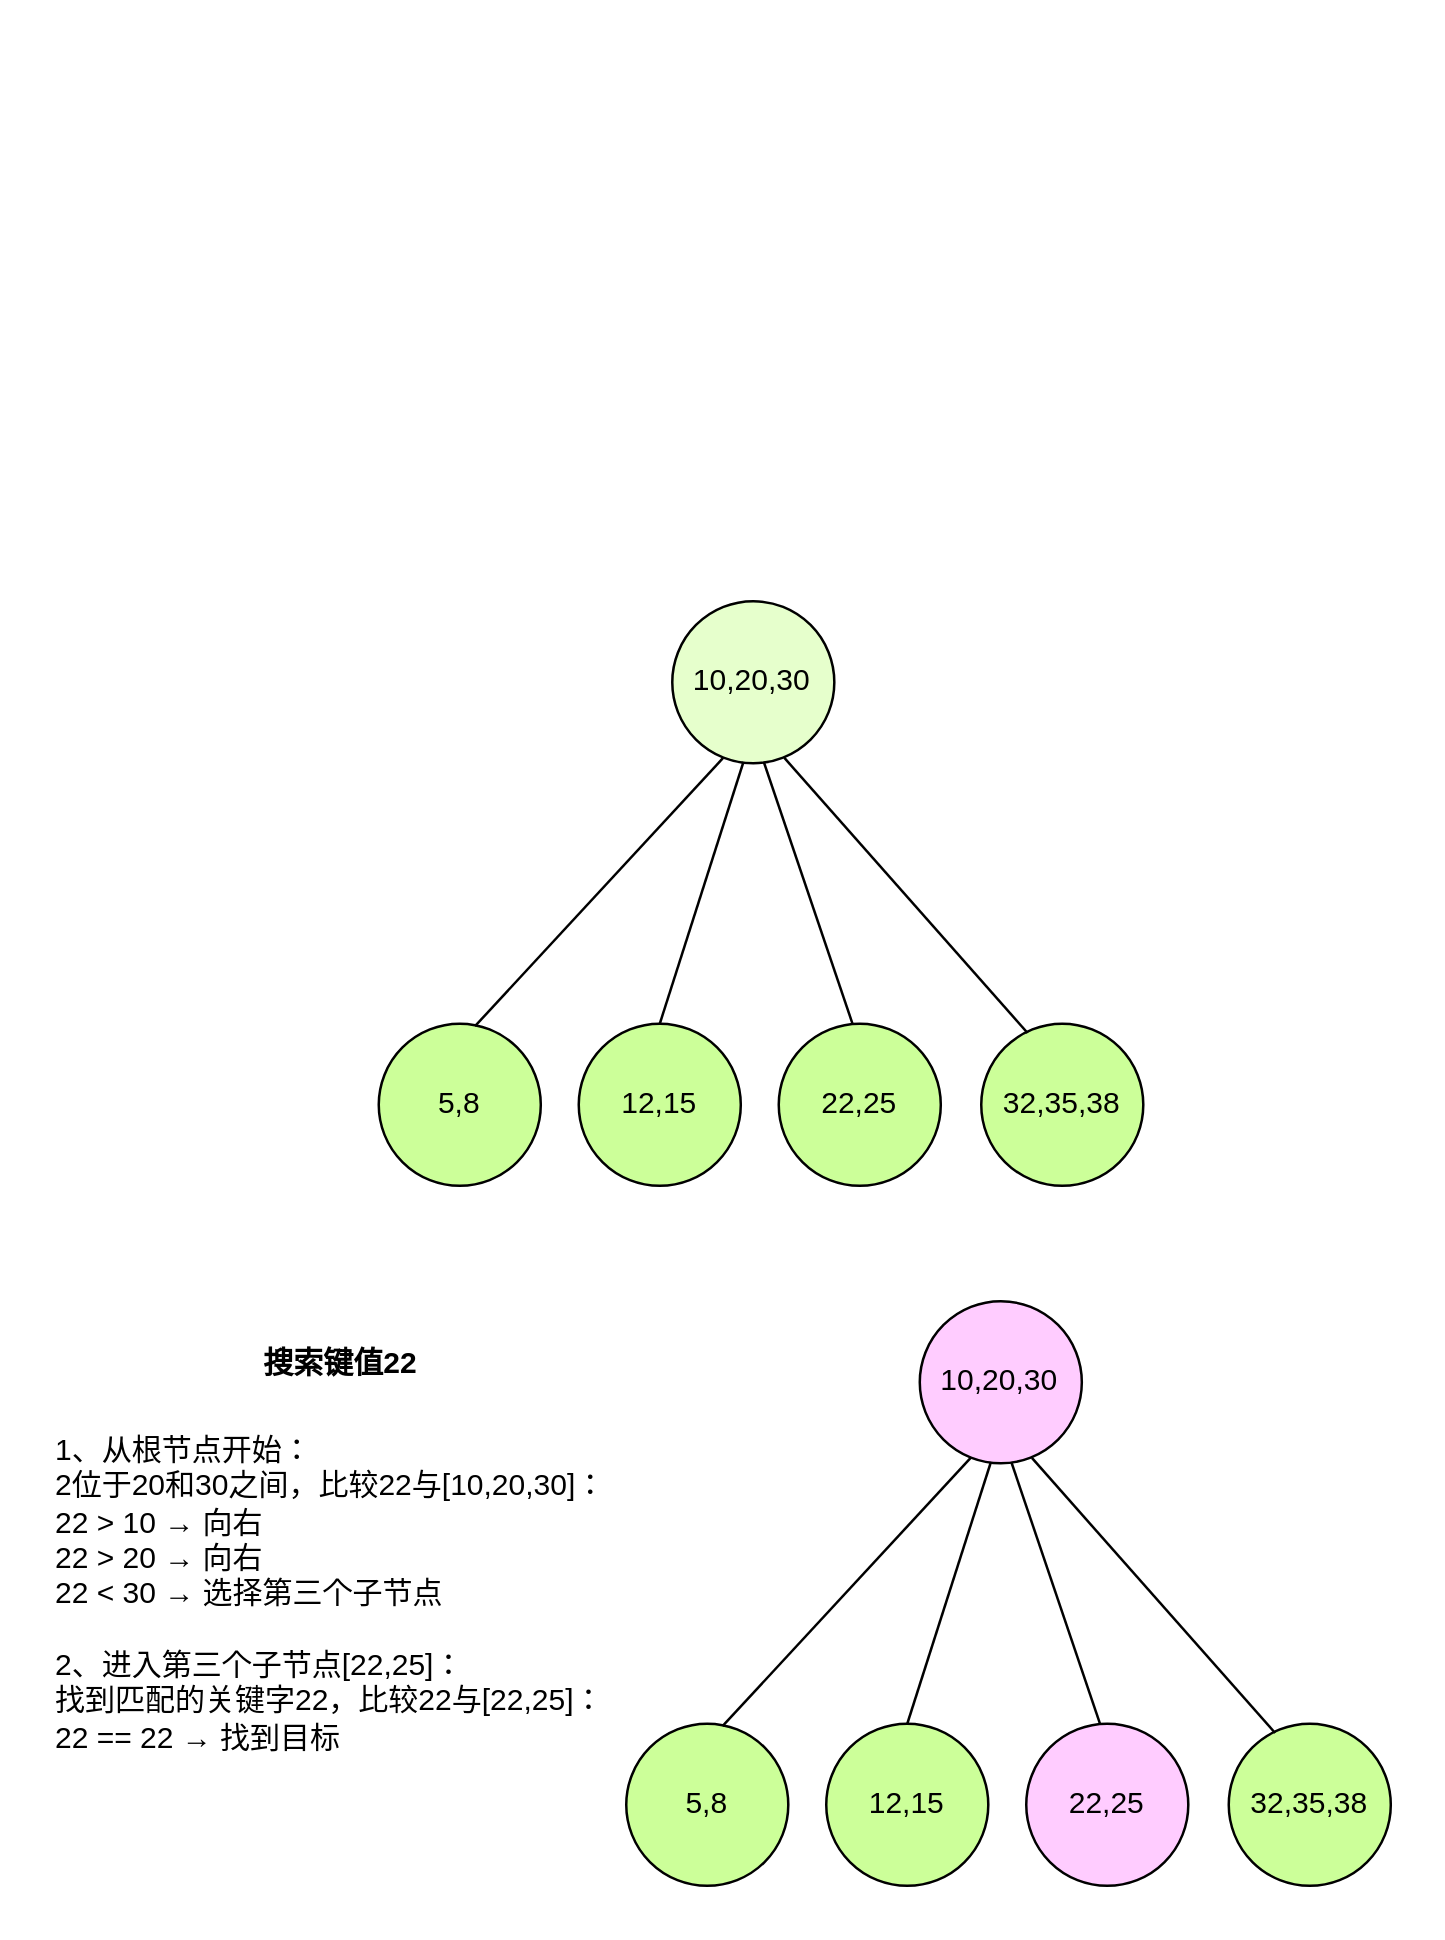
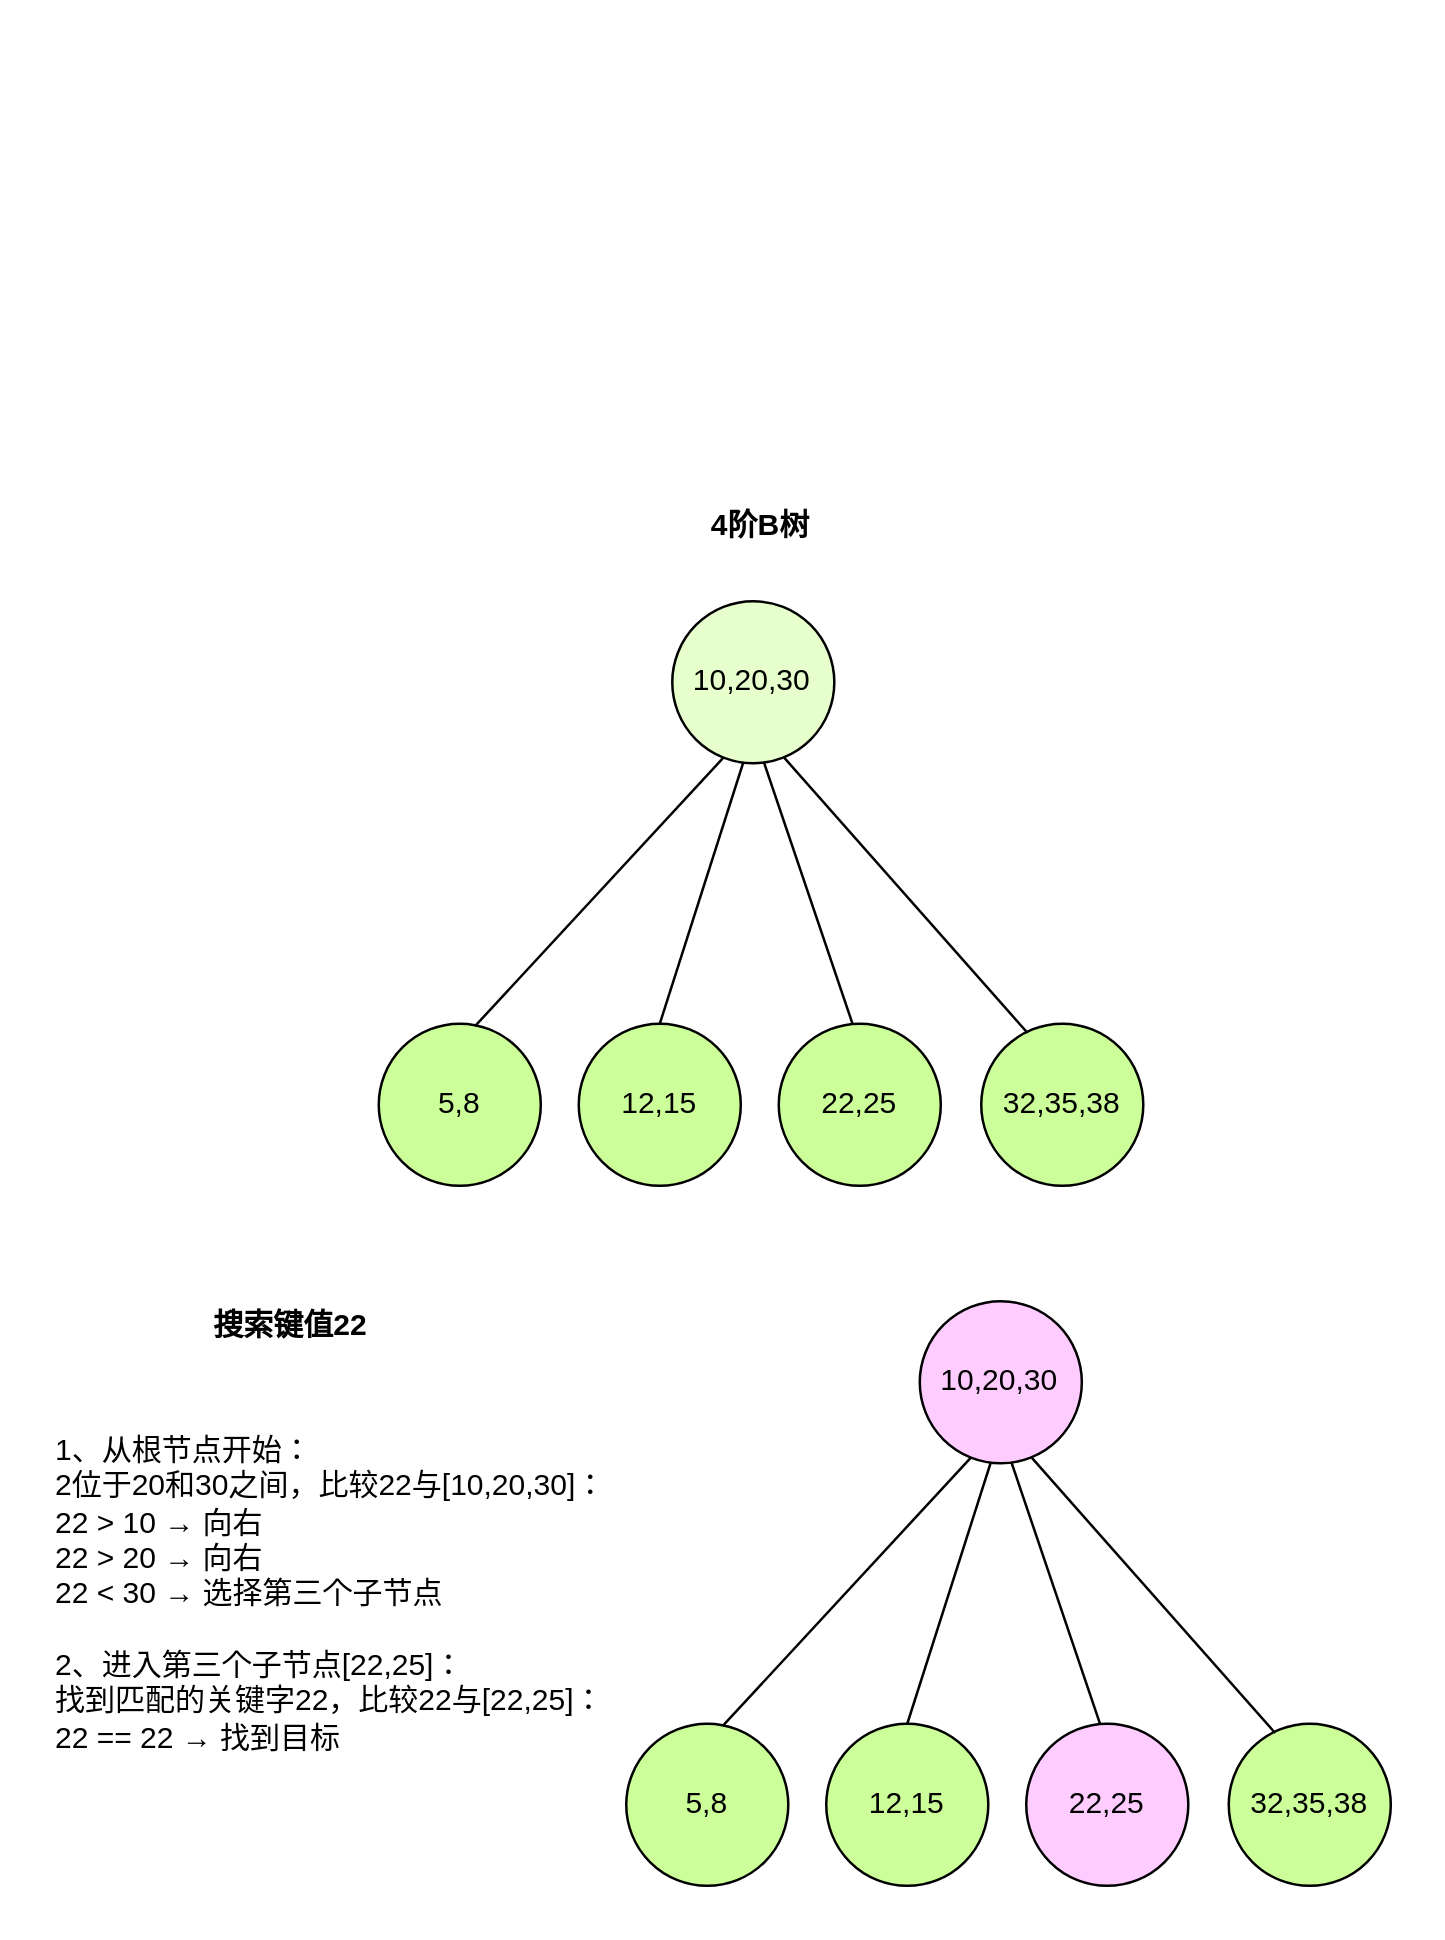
  <mxCell id="0" />
  <mxCell id="1" parent="0" />
  <mxCell id="2" style="edgeStyle=orthogonalEdgeStyle;rounded=0;orthogonalLoop=1;jettySize=auto;html=1;exitX=0.5;exitY=1;exitDx=0;exitDy=0;" parent="1" edge="1"><mxGeometry relative="1" as="geometry"><mxPoint x="145.75" y="20" as="sourcePoint" /><mxPoint x="145.75" y="20" as="targetPoint" /></mxGeometry></mxCell>
- <mxCell id="4" value="&lt;b&gt;搜索键值22&lt;/b&gt;" style="text;strokeColor=none;align=center;fillColor=none;html=1;verticalAlign=middle;whiteSpace=wrap;rounded=0;" parent="1" vertex="1"><mxGeometry x="101" y="535" width="70" height="20" as="geometry" /></mxCell>
+ <mxCell id="3" value="&lt;b&gt;4阶B树&lt;/b&gt;" style="text;strokeColor=none;align=center;fillColor=none;html=1;verticalAlign=middle;whiteSpace=wrap;rounded=0;" parent="1" vertex="1"><mxGeometry x="278.91" y="200" width="50" height="20" as="geometry" /></mxCell>
+ <mxCell id="4" value="&lt;b&gt;搜索键值22&lt;/b&gt;" style="text;strokeColor=none;align=center;fillColor=none;html=1;verticalAlign=middle;whiteSpace=wrap;rounded=0;" parent="1" vertex="1"><mxGeometry x="81" y="520" width="70" height="20" as="geometry" /></mxCell>
  <mxCell id="5" value="" style="group" parent="1" vertex="1" connectable="0"><mxGeometry x="151" y="240" width="305.818" height="233.818" as="geometry" /></mxCell>
  <mxCell id="6" value="10,20,30" style="ellipse;whiteSpace=wrap;html=1;aspect=fixed;fillColor=#E6FFCC;" parent="5" vertex="1"><mxGeometry x="117.41" width="64.818" height="64.818" as="geometry" /></mxCell>
  <mxCell id="7" value="5,8" style="ellipse;whiteSpace=wrap;html=1;aspect=fixed;fillColor=#CCFF99;" parent="5" vertex="1"><mxGeometry y="169" width="64.818" height="64.818" as="geometry" /></mxCell>
  <mxCell id="8" value="22,25" style="ellipse;whiteSpace=wrap;html=1;aspect=fixed;fillColor=#CCFF99;" parent="5" vertex="1"><mxGeometry x="160" y="169" width="64.818" height="64.818" as="geometry" /></mxCell>
  <mxCell id="9" value="" style="endArrow=none;html=1;rounded=0;exitX=0.594;exitY=0.015;exitDx=0;exitDy=0;exitPerimeter=0;entryX=0.314;entryY=0.967;entryDx=0;entryDy=0;entryPerimeter=0;" parent="5" source="7" target="6" edge="1"><mxGeometry width="50" height="50" relative="1" as="geometry"><mxPoint x="102.23" y="150" as="sourcePoint" /><mxPoint x="152.23" y="60" as="targetPoint" /></mxGeometry></mxCell>
  <mxCell id="10" value="" style="endArrow=none;html=1;rounded=0;exitX=0.457;exitY=0.005;exitDx=0;exitDy=0;entryX=0.565;entryY=0.992;entryDx=0;entryDy=0;entryPerimeter=0;exitPerimeter=0;" parent="5" source="8" target="6" edge="1"><mxGeometry width="50" height="50" relative="1" as="geometry"><mxPoint x="233.23" y="150" as="sourcePoint" /><mxPoint x="182.23" y="61" as="targetPoint" /></mxGeometry></mxCell>
  <mxCell id="11" value="12,15" style="ellipse;whiteSpace=wrap;html=1;aspect=fixed;fillColor=#CCFF99;" parent="5" vertex="1"><mxGeometry x="80.0" y="169" width="64.818" height="64.818" as="geometry" /></mxCell>
  <mxCell id="12" value="" style="endArrow=none;html=1;rounded=0;exitX=0.5;exitY=0;exitDx=0;exitDy=0;entryX=0.439;entryY=0.992;entryDx=0;entryDy=0;entryPerimeter=0;" parent="5" source="11" target="6" edge="1"><mxGeometry width="50" height="50" relative="1" as="geometry"><mxPoint x="170" y="210" as="sourcePoint" /><mxPoint x="233" y="120" as="targetPoint" /></mxGeometry></mxCell>
  <mxCell id="13" value="32,35,38" style="ellipse;whiteSpace=wrap;html=1;aspect=fixed;fillColor=#CCFF99;" parent="5" vertex="1"><mxGeometry x="241" y="169" width="64.818" height="64.818" as="geometry" /></mxCell>
  <mxCell id="14" value="" style="endArrow=none;html=1;rounded=0;exitX=0.286;exitY=0.057;exitDx=0;exitDy=0;entryX=0.692;entryY=0.967;entryDx=0;entryDy=0;entryPerimeter=0;exitPerimeter=0;" parent="5" source="13" target="6" edge="1"><mxGeometry width="50" height="50" relative="1" as="geometry"><mxPoint x="260" y="140" as="sourcePoint" /><mxPoint x="192" y="51" as="targetPoint" /></mxGeometry></mxCell>
  <mxCell id="15" value="&lt;div&gt;1、从根节点开始：&lt;/div&gt;&lt;div&gt;2位于20和30之间，比较22与[10,20,30]：&lt;/div&gt;&lt;div&gt;22 &amp;gt; 10 → 向右&lt;/div&gt;&lt;div&gt;22 &amp;gt; 20 → 向右&lt;/div&gt;&lt;div&gt;22 &amp;lt; 30 → 选择第三个子节点&lt;/div&gt;&lt;div&gt;&lt;br&gt;&lt;/div&gt;&lt;div&gt;2、进入第三个子节点[22,25]：&lt;/div&gt;&lt;div&gt;找到匹配的关键字22，比较22与[22,25]：&lt;/div&gt;&lt;div&gt;22 == 22 → 找到目标&lt;/div&gt;" style="text;strokeColor=none;align=left;fillColor=none;html=1;verticalAlign=middle;whiteSpace=wrap;rounded=0;" parent="1" vertex="1"><mxGeometry x="20" y="571.91" width="230" height="130" as="geometry" /></mxCell>
  <mxCell id="16" value="" style="group" parent="1" vertex="1" connectable="0"><mxGeometry x="250" y="520" width="305.818" height="233.818" as="geometry" /></mxCell>
  <mxCell id="17" value="10,20,30" style="ellipse;whiteSpace=wrap;html=1;aspect=fixed;fillColor=#FFCCFF;" parent="16" vertex="1"><mxGeometry x="117.41" width="64.818" height="64.818" as="geometry" /></mxCell>
  <mxCell id="18" value="5,8" style="ellipse;whiteSpace=wrap;html=1;aspect=fixed;fillColor=#CCFF99;" parent="16" vertex="1"><mxGeometry y="169" width="64.818" height="64.818" as="geometry" /></mxCell>
  <mxCell id="19" value="22,25" style="ellipse;whiteSpace=wrap;html=1;aspect=fixed;fillColor=#FFCCFF;" parent="16" vertex="1"><mxGeometry x="160" y="169" width="64.818" height="64.818" as="geometry" /></mxCell>
  <mxCell id="20" value="" style="endArrow=none;html=1;rounded=0;exitX=0.594;exitY=0.015;exitDx=0;exitDy=0;exitPerimeter=0;entryX=0.314;entryY=0.967;entryDx=0;entryDy=0;entryPerimeter=0;" parent="16" source="18" target="17" edge="1"><mxGeometry width="50" height="50" relative="1" as="geometry"><mxPoint x="102.23" y="150" as="sourcePoint" /><mxPoint x="152.23" y="60" as="targetPoint" /></mxGeometry></mxCell>
  <mxCell id="21" value="" style="endArrow=none;html=1;rounded=0;exitX=0.457;exitY=0.005;exitDx=0;exitDy=0;entryX=0.565;entryY=0.992;entryDx=0;entryDy=0;entryPerimeter=0;exitPerimeter=0;" parent="16" source="19" target="17" edge="1"><mxGeometry width="50" height="50" relative="1" as="geometry"><mxPoint x="233.23" y="150" as="sourcePoint" /><mxPoint x="182.23" y="61" as="targetPoint" /></mxGeometry></mxCell>
  <mxCell id="22" value="12,15" style="ellipse;whiteSpace=wrap;html=1;aspect=fixed;fillColor=#CCFF99;" parent="16" vertex="1"><mxGeometry x="80.0" y="169" width="64.818" height="64.818" as="geometry" /></mxCell>
  <mxCell id="23" value="" style="endArrow=none;html=1;rounded=0;exitX=0.5;exitY=0;exitDx=0;exitDy=0;entryX=0.439;entryY=0.992;entryDx=0;entryDy=0;entryPerimeter=0;" parent="16" source="22" target="17" edge="1"><mxGeometry width="50" height="50" relative="1" as="geometry"><mxPoint x="170" y="210" as="sourcePoint" /><mxPoint x="233" y="120" as="targetPoint" /></mxGeometry></mxCell>
  <mxCell id="24" value="32,35,38" style="ellipse;whiteSpace=wrap;html=1;aspect=fixed;fillColor=#CCFF99;" parent="16" vertex="1"><mxGeometry x="241" y="169" width="64.818" height="64.818" as="geometry" /></mxCell>
  <mxCell id="25" value="" style="endArrow=none;html=1;rounded=0;exitX=0.286;exitY=0.057;exitDx=0;exitDy=0;entryX=0.692;entryY=0.967;entryDx=0;entryDy=0;entryPerimeter=0;exitPerimeter=0;" parent="16" source="24" target="17" edge="1"><mxGeometry width="50" height="50" relative="1" as="geometry"><mxPoint x="260" y="140" as="sourcePoint" /><mxPoint x="192" y="51" as="targetPoint" /></mxGeometry></mxCell>
